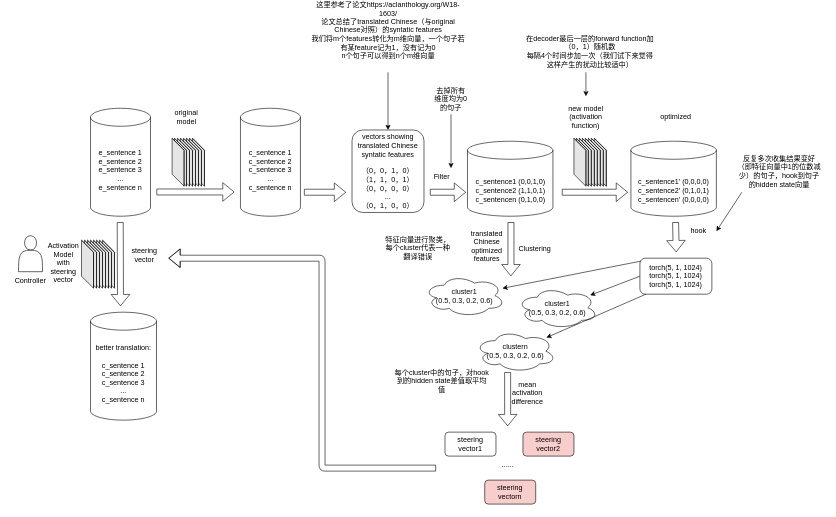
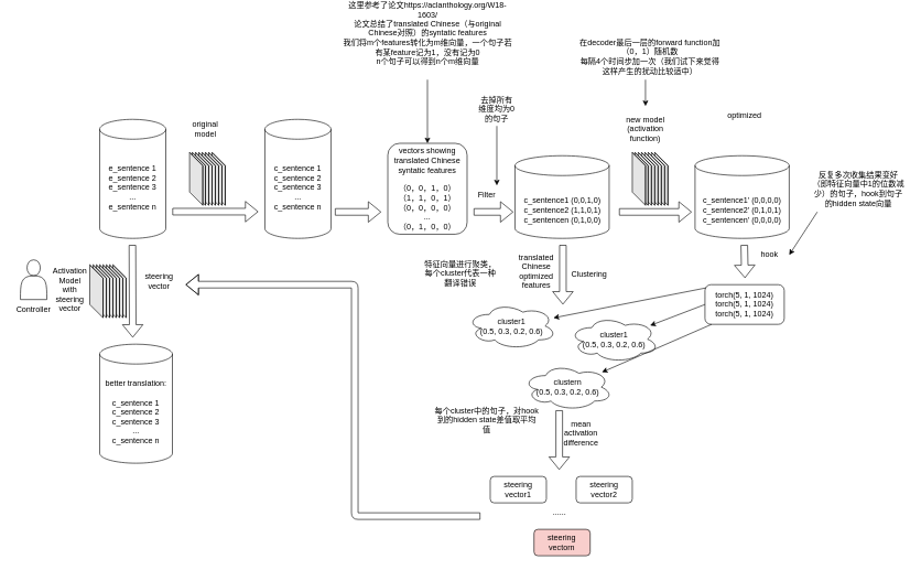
  <mxCell id="0" />
  <mxCell id="1" parent="0" />
  <mxCell id="2" value="e_sentence 1&lt;br&gt;e_sentence 2&lt;br&gt;e_sentence 3&lt;br&gt;...&lt;br&gt;e_sentence n" style="shape=cylinder3;whiteSpace=wrap;html=1;boundedLbl=1;backgroundOutline=1;size=15;" parent="1" vertex="1"><mxGeometry x="150" y="170" width="100" height="180" as="geometry" /></mxCell>
  <mxCell id="3" value="" style="shape=flexArrow;endArrow=classic;html=1;" parent="1" edge="1"><mxGeometry width="50" height="50" relative="1" as="geometry"><mxPoint x="260" y="309.57" as="sourcePoint" /><mxPoint x="390" y="309.57" as="targetPoint" /></mxGeometry></mxCell>
  <mxCell id="4" value="original model" style="text;html=1;strokeColor=none;fillColor=none;align=center;verticalAlign=middle;whiteSpace=wrap;rounded=0;" parent="1" vertex="1"><mxGeometry x="280" y="150" width="60" height="70" as="geometry" /></mxCell>
  <mxCell id="5" value="c_sentence 1&lt;br&gt;c_sentence 2&lt;br&gt;c_sentence 3&lt;br&gt;...&lt;br&gt;c_sentence n" style="shape=cylinder3;whiteSpace=wrap;html=1;boundedLbl=1;backgroundOutline=1;size=15;" parent="1" vertex="1"><mxGeometry x="400" y="170" width="100" height="180" as="geometry" /></mxCell>
  <mxCell id="6" value="" style="shape=flexArrow;endArrow=classic;html=1;" parent="1" edge="1"><mxGeometry width="50" height="50" relative="1" as="geometry"><mxPoint x="716" y="310" as="sourcePoint" /><mxPoint x="776" y="310" as="targetPoint" /></mxGeometry></mxCell>
  <mxCell id="7" value="Filter" style="text;html=1;strokeColor=none;fillColor=none;align=center;verticalAlign=middle;whiteSpace=wrap;rounded=0;sketch=0;" parent="1" vertex="1"><mxGeometry x="706" y="270" width="60" height="30" as="geometry" /></mxCell>
  <mxCell id="8" value="&lt;br&gt;c_sentence1 (0,0,1,0)&lt;br&gt;c_sentence2 (1,1,0,1)&lt;br&gt;c_sentencen (0,1,0,0)" style="shape=cylinder3;whiteSpace=wrap;html=1;boundedLbl=1;backgroundOutline=1;size=15;" parent="1" vertex="1"><mxGeometry x="778.5" y="225" width="142.5" height="125" as="geometry" /></mxCell>
  <mxCell id="9" value="" style="shape=flexArrow;endArrow=classic;html=1;" parent="1" edge="1"><mxGeometry width="50" height="50" relative="1" as="geometry"><mxPoint x="851" y="360" as="sourcePoint" /><mxPoint x="851" y="450" as="targetPoint" /></mxGeometry></mxCell>
  <mxCell id="10" value="Clustering" style="text;html=1;strokeColor=none;fillColor=none;align=center;verticalAlign=middle;whiteSpace=wrap;rounded=0;sketch=0;" parent="1" vertex="1"><mxGeometry x="861" y="390" width="60" height="30" as="geometry" /></mxCell>
  <mxCell id="11" value="cluster1&lt;br&gt;(0.5, 0.3, 0.2, 0.6)" style="ellipse;shape=cloud;whiteSpace=wrap;html=1;sketch=0;" parent="1" vertex="1"><mxGeometry x="706" y="447.5" width="135" height="70" as="geometry" /></mxCell>
  <mxCell id="12" value="translated&lt;br&gt;Chinese optimized&lt;br&gt;features" style="text;html=1;strokeColor=none;fillColor=none;align=center;verticalAlign=middle;whiteSpace=wrap;rounded=0;sketch=0;" parent="1" vertex="1"><mxGeometry x="781" y="370" width="60" height="60" as="geometry" /></mxCell>
  <mxCell id="13" value="" style="shape=flexArrow;endArrow=classic;html=1;" parent="1" edge="1"><mxGeometry width="50" height="50" relative="1" as="geometry"><mxPoint x="845.44" y="610" as="sourcePoint" /><mxPoint x="845.44" y="700" as="targetPoint" /></mxGeometry></mxCell>
  <mxCell id="14" value="mean&lt;br&gt;activation&lt;br&gt;difference" style="text;html=1;strokeColor=none;fillColor=none;align=center;verticalAlign=middle;whiteSpace=wrap;rounded=0;sketch=0;" parent="1" vertex="1"><mxGeometry x="851" y="620" width="55" height="50" as="geometry" /></mxCell>
  <mxCell id="15" value="steering vector1" style="rounded=1;whiteSpace=wrap;html=1;sketch=0;" parent="1" vertex="1"><mxGeometry x="741" y="710" width="85" height="40" as="geometry" /></mxCell>
  <mxCell id="16" value="steering vectorn" style="rounded=1;whiteSpace=wrap;html=1;sketch=0;fillColor=#f8cecc;" parent="1" vertex="1"><mxGeometry x="807.25" y="790" width="85" height="40" as="geometry" /></mxCell>
- <mxCell id="17" value="steering vector2" style="rounded=1;whiteSpace=wrap;html=1;sketch=0;fillColor=#f8cecc;" parent="1" vertex="1"><mxGeometry x="871" y="710" width="85" height="40" as="geometry" /></mxCell>
+ <mxCell id="17" value="steering vector2" style="rounded=1;whiteSpace=wrap;html=1;sketch=0;" parent="1" vertex="1"><mxGeometry x="871" y="710" width="85" height="40" as="geometry" /></mxCell>
  <mxCell id="18" value="......" style="text;html=1;strokeColor=none;fillColor=none;align=center;verticalAlign=middle;whiteSpace=wrap;rounded=0;sketch=0;" parent="1" vertex="1"><mxGeometry x="816" y="750" width="60" height="30" as="geometry" /></mxCell>
  <mxCell id="19" value="" style="shape=flexArrow;endArrow=classic;html=1;" parent="1" edge="1"><mxGeometry width="50" height="50" relative="1" as="geometry"><mxPoint x="726" y="770" as="sourcePoint" /><mxPoint x="280" y="420" as="targetPoint" /><Array as="points"><mxPoint x="536" y="770" /><mxPoint x="536" y="420" /></Array></mxGeometry></mxCell>
  <mxCell id="20" value="" style="shape=flexArrow;endArrow=classic;html=1;" parent="1" edge="1"><mxGeometry width="50" height="50" relative="1" as="geometry"><mxPoint x="199.5" y="360" as="sourcePoint" /><mxPoint x="200" y="500" as="targetPoint" /></mxGeometry></mxCell>
  <mxCell id="21" value="" style="shape=actor;whiteSpace=wrap;html=1;" parent="1" vertex="1"><mxGeometry x="30" y="382.5" width="40" height="60" as="geometry" /></mxCell>
  <mxCell id="22" value="Controller" style="text;html=1;strokeColor=none;fillColor=none;align=center;verticalAlign=middle;whiteSpace=wrap;rounded=0;" parent="1" vertex="1"><mxGeometry x="20" y="442.5" width="60" height="30" as="geometry" /></mxCell>
  <mxCell id="23" value="steering vector" style="text;html=1;strokeColor=none;fillColor=none;align=center;verticalAlign=middle;whiteSpace=wrap;rounded=0;" parent="1" vertex="1"><mxGeometry x="210" y="400" width="60" height="30" as="geometry" /></mxCell>
  <mxCell id="24" value="Activation Model&lt;br&gt;with&lt;br&gt;steering&lt;br&gt;vector" style="text;html=1;strokeColor=none;fillColor=none;align=center;verticalAlign=middle;whiteSpace=wrap;rounded=0;" parent="1" vertex="1"><mxGeometry x="75" y="387.5" width="60" height="80" as="geometry" /></mxCell>
  <mxCell id="25" value="" style="group" parent="1" vertex="1" connectable="0"><mxGeometry x="286" y="220" width="54" height="80" as="geometry" /></mxCell>
  <mxCell id="26" value="" style="shape=cube;whiteSpace=wrap;html=1;boundedLbl=1;backgroundOutline=1;darkOpacity=0.05;darkOpacity2=0.1;size=20;" parent="25" vertex="1"><mxGeometry x="34" width="20" height="80" as="geometry" /></mxCell>
  <mxCell id="27" value="" style="shape=cube;whiteSpace=wrap;html=1;boundedLbl=1;backgroundOutline=1;darkOpacity=0.05;darkOpacity2=0.1;size=20;" parent="25" vertex="1"><mxGeometry x="29" width="20" height="80" as="geometry" /></mxCell>
  <mxCell id="28" value="" style="shape=cube;whiteSpace=wrap;html=1;boundedLbl=1;backgroundOutline=1;darkOpacity=0.05;darkOpacity2=0.1;size=20;" parent="25" vertex="1"><mxGeometry x="24" width="20" height="80" as="geometry" /></mxCell>
  <mxCell id="29" value="" style="shape=cube;whiteSpace=wrap;html=1;boundedLbl=1;backgroundOutline=1;darkOpacity=0.05;darkOpacity2=0.1;size=20;" parent="25" vertex="1"><mxGeometry x="19" width="20" height="80" as="geometry" /></mxCell>
  <mxCell id="30" value="" style="shape=cube;whiteSpace=wrap;html=1;boundedLbl=1;backgroundOutline=1;darkOpacity=0.05;darkOpacity2=0.1;size=20;" parent="25" vertex="1"><mxGeometry x="14" width="20" height="80" as="geometry" /></mxCell>
  <mxCell id="31" value="" style="shape=cube;whiteSpace=wrap;html=1;boundedLbl=1;backgroundOutline=1;darkOpacity=0.05;darkOpacity2=0.1;size=20;" parent="25" vertex="1"><mxGeometry x="9" width="20" height="80" as="geometry" /></mxCell>
  <mxCell id="32" value="" style="shape=cube;whiteSpace=wrap;html=1;boundedLbl=1;backgroundOutline=1;darkOpacity=0.05;darkOpacity2=0.1;size=20;" parent="25" vertex="1"><mxGeometry x="4" width="20" height="80" as="geometry" /></mxCell>
  <mxCell id="33" value="" style="shape=cube;whiteSpace=wrap;html=1;boundedLbl=1;backgroundOutline=1;darkOpacity=0.05;darkOpacity2=0.1;size=20;" parent="25" vertex="1"><mxGeometry width="20" height="80" as="geometry" /></mxCell>
  <mxCell id="34" value="" style="group" parent="1" vertex="1" connectable="0"><mxGeometry x="135" y="390" width="55" height="80" as="geometry" /></mxCell>
  <mxCell id="35" value="" style="shape=cube;whiteSpace=wrap;html=1;boundedLbl=1;backgroundOutline=1;darkOpacity=0.05;darkOpacity2=0.1;size=20;" parent="34" vertex="1"><mxGeometry x="35" width="20" height="80" as="geometry" /></mxCell>
  <mxCell id="36" value="" style="shape=cube;whiteSpace=wrap;html=1;boundedLbl=1;backgroundOutline=1;darkOpacity=0.05;darkOpacity2=0.1;size=20;" parent="34" vertex="1"><mxGeometry x="30" width="20" height="80" as="geometry" /></mxCell>
  <mxCell id="37" value="" style="shape=cube;whiteSpace=wrap;html=1;boundedLbl=1;backgroundOutline=1;darkOpacity=0.05;darkOpacity2=0.1;size=20;" parent="34" vertex="1"><mxGeometry x="25" width="20" height="80" as="geometry" /></mxCell>
  <mxCell id="38" value="" style="shape=cube;whiteSpace=wrap;html=1;boundedLbl=1;backgroundOutline=1;darkOpacity=0.05;darkOpacity2=0.1;size=20;" parent="34" vertex="1"><mxGeometry x="20" width="20" height="80" as="geometry" /></mxCell>
  <mxCell id="39" value="" style="shape=cube;whiteSpace=wrap;html=1;boundedLbl=1;backgroundOutline=1;darkOpacity=0.05;darkOpacity2=0.1;size=20;" parent="34" vertex="1"><mxGeometry x="15" width="20" height="80" as="geometry" /></mxCell>
  <mxCell id="40" value="" style="shape=cube;whiteSpace=wrap;html=1;boundedLbl=1;backgroundOutline=1;darkOpacity=0.05;darkOpacity2=0.1;size=20;" parent="34" vertex="1"><mxGeometry x="10" width="20" height="80" as="geometry" /></mxCell>
  <mxCell id="41" value="" style="shape=cube;whiteSpace=wrap;html=1;boundedLbl=1;backgroundOutline=1;darkOpacity=0.05;darkOpacity2=0.1;size=20;" parent="34" vertex="1"><mxGeometry x="5" width="20" height="80" as="geometry" /></mxCell>
  <mxCell id="42" value="" style="shape=cube;whiteSpace=wrap;html=1;boundedLbl=1;backgroundOutline=1;darkOpacity=0.05;darkOpacity2=0.1;size=20;" parent="34" vertex="1"><mxGeometry width="20" height="80" as="geometry" /></mxCell>
  <mxCell id="43" value="vectors showing translated Chinese syntatic features&lt;br&gt;&lt;br&gt;（0，0，1，0）&lt;br&gt;（1，1，0，1）&lt;br&gt;（0，0，0，0）&lt;br&gt;...&lt;br&gt;（0，1，0，0）" style="rounded=1;whiteSpace=wrap;html=1;" parent="1" vertex="1"><mxGeometry x="586" y="206.25" width="120" height="137.5" as="geometry" /></mxCell>
  <mxCell id="44" value="" style="shape=flexArrow;endArrow=classic;html=1;" parent="1" edge="1"><mxGeometry width="50" height="50" relative="1" as="geometry"><mxPoint x="506" y="310" as="sourcePoint" /><mxPoint x="576" y="310" as="targetPoint" /></mxGeometry></mxCell>
  <mxCell id="45" value="" style="shape=flexArrow;endArrow=classic;html=1;" parent="1" edge="1"><mxGeometry width="50" height="50" relative="1" as="geometry"><mxPoint x="936" y="310" as="sourcePoint" /><mxPoint x="1046" y="310" as="targetPoint" /></mxGeometry></mxCell>
  <mxCell id="46" value="new model&lt;br&gt;(activation function)" style="text;html=1;strokeColor=none;fillColor=none;align=center;verticalAlign=middle;whiteSpace=wrap;rounded=0;" parent="1" vertex="1"><mxGeometry x="926" y="150" width="100" height="70" as="geometry" /></mxCell>
  <mxCell id="47" value="" style="group" parent="1" vertex="1" connectable="0"><mxGeometry x="956" y="220" width="54" height="80" as="geometry" /></mxCell>
  <mxCell id="48" value="" style="shape=cube;whiteSpace=wrap;html=1;boundedLbl=1;backgroundOutline=1;darkOpacity=0.05;darkOpacity2=0.1;size=20;" parent="47" vertex="1"><mxGeometry x="34" width="20" height="80" as="geometry" /></mxCell>
  <mxCell id="49" value="" style="shape=cube;whiteSpace=wrap;html=1;boundedLbl=1;backgroundOutline=1;darkOpacity=0.05;darkOpacity2=0.1;size=20;" parent="47" vertex="1"><mxGeometry x="29" width="20" height="80" as="geometry" /></mxCell>
  <mxCell id="50" value="" style="shape=cube;whiteSpace=wrap;html=1;boundedLbl=1;backgroundOutline=1;darkOpacity=0.05;darkOpacity2=0.1;size=20;" parent="47" vertex="1"><mxGeometry x="24" width="20" height="80" as="geometry" /></mxCell>
  <mxCell id="51" value="" style="shape=cube;whiteSpace=wrap;html=1;boundedLbl=1;backgroundOutline=1;darkOpacity=0.05;darkOpacity2=0.1;size=20;" parent="47" vertex="1"><mxGeometry x="19" width="20" height="80" as="geometry" /></mxCell>
  <mxCell id="52" value="" style="shape=cube;whiteSpace=wrap;html=1;boundedLbl=1;backgroundOutline=1;darkOpacity=0.05;darkOpacity2=0.1;size=20;" parent="47" vertex="1"><mxGeometry x="14" width="20" height="80" as="geometry" /></mxCell>
  <mxCell id="53" value="" style="shape=cube;whiteSpace=wrap;html=1;boundedLbl=1;backgroundOutline=1;darkOpacity=0.05;darkOpacity2=0.1;size=20;" parent="47" vertex="1"><mxGeometry x="9" width="20" height="80" as="geometry" /></mxCell>
  <mxCell id="54" value="" style="shape=cube;whiteSpace=wrap;html=1;boundedLbl=1;backgroundOutline=1;darkOpacity=0.05;darkOpacity2=0.1;size=20;" parent="47" vertex="1"><mxGeometry x="4" width="20" height="80" as="geometry" /></mxCell>
  <mxCell id="55" value="" style="shape=cube;whiteSpace=wrap;html=1;boundedLbl=1;backgroundOutline=1;darkOpacity=0.05;darkOpacity2=0.1;size=20;" parent="47" vertex="1"><mxGeometry width="20" height="80" as="geometry" /></mxCell>
  <mxCell id="56" value="&lt;br&gt;c_sentence1' (0,0,0,0)&lt;br&gt;c_sentence2' (0,1,0,1)&lt;br&gt;c_sentencen' (0,0,0,0)" style="shape=cylinder3;whiteSpace=wrap;html=1;boundedLbl=1;backgroundOutline=1;size=15;" parent="1" vertex="1"><mxGeometry x="1051" y="225" width="142.5" height="125" as="geometry" /></mxCell>
- <mxCell id="57" value="optimized" style="text;html=1;strokeColor=none;fillColor=none;align=center;verticalAlign=middle;whiteSpace=wrap;rounded=0;" parent="1" vertex="1"><mxGeometry x="1076" y="150" width="100" height="70" as="geometry" /></mxCell>
+ <mxCell id="57" value="optimized" style="text;html=1;strokeColor=none;fillColor=none;align=center;verticalAlign=middle;whiteSpace=wrap;rounded=0;" parent="1" vertex="1"><mxGeometry x="1076" y="130" width="100" height="70" as="geometry" /></mxCell>
  <mxCell id="58" value="cluster1&lt;br&gt;(0.5, 0.3, 0.2, 0.6)" style="ellipse;shape=cloud;whiteSpace=wrap;html=1;sketch=0;" parent="1" vertex="1"><mxGeometry x="861" y="467.5" width="135" height="70" as="geometry" /></mxCell>
  <mxCell id="59" value="clustern&lt;br&gt;(0.5, 0.3, 0.2, 0.6)" style="ellipse;shape=cloud;whiteSpace=wrap;html=1;sketch=0;" parent="1" vertex="1"><mxGeometry x="791" y="540" width="135" height="70" as="geometry" /></mxCell>
  <mxCell id="60" value="" style="shape=flexArrow;endArrow=classic;html=1;" parent="1" edge="1"><mxGeometry width="50" height="50" relative="1" as="geometry"><mxPoint x="1125.5" y="360" as="sourcePoint" /><mxPoint x="1126.5" y="410" as="targetPoint" /></mxGeometry></mxCell>
  <mxCell id="61" value="hook" style="text;html=1;strokeColor=none;fillColor=none;align=center;verticalAlign=middle;whiteSpace=wrap;rounded=0;" parent="1" vertex="1"><mxGeometry x="1133.5" y="360" width="60" height="30" as="geometry" /></mxCell>
  <mxCell id="62" value="torch(5, 1, 1024)&lt;br&gt;torch(5, 1, 1024)&lt;br&gt;torch(5, 1, 1024)" style="rounded=1;whiteSpace=wrap;html=1;" parent="1" vertex="1"><mxGeometry x="1066" y="420" width="120" height="60" as="geometry" /></mxCell>
  <mxCell id="63" value="" style="endArrow=classic;html=1;exitX=0.015;exitY=0.081;exitDx=0;exitDy=0;exitPerimeter=0;" parent="1" source="62" target="11" edge="1"><mxGeometry width="50" height="50" relative="1" as="geometry"><mxPoint x="936" y="530" as="sourcePoint" /><mxPoint x="986" y="480" as="targetPoint" /></mxGeometry></mxCell>
  <mxCell id="64" value="" style="endArrow=classic;html=1;exitX=0;exitY=0.5;exitDx=0;exitDy=0;" parent="1" source="62" target="58" edge="1"><mxGeometry width="50" height="50" relative="1" as="geometry"><mxPoint x="936" y="530" as="sourcePoint" /><mxPoint x="986" y="480" as="targetPoint" /></mxGeometry></mxCell>
  <mxCell id="65" value="" style="endArrow=classic;html=1;" parent="1" target="59" edge="1"><mxGeometry width="50" height="50" relative="1" as="geometry"><mxPoint x="1076" y="480" as="sourcePoint" /><mxPoint x="936" y="570" as="targetPoint" /></mxGeometry></mxCell>
  <mxCell id="66" value="better translation:&lt;br&gt;&lt;br&gt;c_sentence 1&lt;br&gt;c_sentence 2&lt;br&gt;c_sentence 3&lt;br&gt;...&lt;br&gt;c_sentence n" style="shape=cylinder3;whiteSpace=wrap;html=1;boundedLbl=1;backgroundOutline=1;size=15;" parent="1" vertex="1"><mxGeometry x="150" y="510" width="110" height="180" as="geometry" /></mxCell>
  <mxCell id="67" value="这里参考了论文https://aclanthology.org/W18-1603/&lt;br&gt;论文总结了translated Chinese（与original Chinese对照）的syntatic features&lt;br&gt;我们将m个features转化为m维向量，一个句子若有某feature记为1，没有记为0&lt;br&gt;n个句子可以得到n个m维向量" style="text;html=1;strokeColor=none;fillColor=none;align=center;verticalAlign=middle;whiteSpace=wrap;rounded=0;" vertex="1" parent="1"><mxGeometry x="513.5" y="20" width="265" height="40" as="geometry" /></mxCell>
  <mxCell id="68" value="" style="endArrow=classic;html=1;entryX=0.5;entryY=0;entryDx=0;entryDy=0;" edge="1" parent="1" target="43"><mxGeometry width="50" height="50" relative="1" as="geometry"><mxPoint x="646" y="110" as="sourcePoint" /><mxPoint x="726" y="200" as="targetPoint" /></mxGeometry></mxCell>
  <mxCell id="69" value="去掉所有维度均为0的句子" style="text;html=1;strokeColor=none;fillColor=none;align=center;verticalAlign=middle;whiteSpace=wrap;rounded=0;" vertex="1" parent="1"><mxGeometry x="721" y="140" width="60" height="30" as="geometry" /></mxCell>
  <mxCell id="70" value="" style="endArrow=classic;html=1;entryX=0.75;entryY=0;entryDx=0;entryDy=0;" edge="1" parent="1" target="7"><mxGeometry width="50" height="50" relative="1" as="geometry"><mxPoint x="751" y="180" as="sourcePoint" /><mxPoint x="926" y="180" as="targetPoint" /></mxGeometry></mxCell>
  <mxCell id="71" value="在decoder最后一层的forward function加（0，1）随机数&lt;br&gt;每隔4个时间步加一次（我们试下来觉得这样产生的扰动比较适中）" style="text;html=1;strokeColor=none;fillColor=none;align=center;verticalAlign=middle;whiteSpace=wrap;rounded=0;" vertex="1" parent="1"><mxGeometry x="873" y="60" width="220" height="30" as="geometry" /></mxCell>
  <mxCell id="72" value="" style="endArrow=classic;html=1;" edge="1" parent="1" target="46"><mxGeometry width="50" height="50" relative="1" as="geometry"><mxPoint x="976" y="110" as="sourcePoint" /><mxPoint x="926" y="210" as="targetPoint" /></mxGeometry></mxCell>
  <mxCell id="73" value="反复多次收集结果变好（即特征向量中1的位数减少）的句子，hook到句子的hidden state向量" style="text;html=1;strokeColor=none;fillColor=none;align=center;verticalAlign=middle;whiteSpace=wrap;rounded=0;" vertex="1" parent="1"><mxGeometry x="1226" y="260" width="145" height="30" as="geometry" /></mxCell>
  <mxCell id="74" value="" style="endArrow=classic;html=1;entryX=1;entryY=0.5;entryDx=0;entryDy=0;" edge="1" parent="1" target="61"><mxGeometry width="50" height="50" relative="1" as="geometry"><mxPoint x="1236" y="310" as="sourcePoint" /><mxPoint x="926" y="400" as="targetPoint" /></mxGeometry></mxCell>
  <mxCell id="75" value="特征向量进行聚类，每个cluster代表一种翻译错误&lt;br&gt;" style="text;html=1;strokeColor=none;fillColor=none;align=center;verticalAlign=middle;whiteSpace=wrap;rounded=0;" vertex="1" parent="1"><mxGeometry x="636" y="387.5" width="120" height="30" as="geometry" /></mxCell>
  <mxCell id="76" value="每个cluster中的句子，对hook到的hidden state差值取平均值" style="text;html=1;strokeColor=none;fillColor=none;align=center;verticalAlign=middle;whiteSpace=wrap;rounded=0;" vertex="1" parent="1"><mxGeometry x="656" y="610" width="160" height="30" as="geometry" /></mxCell>
